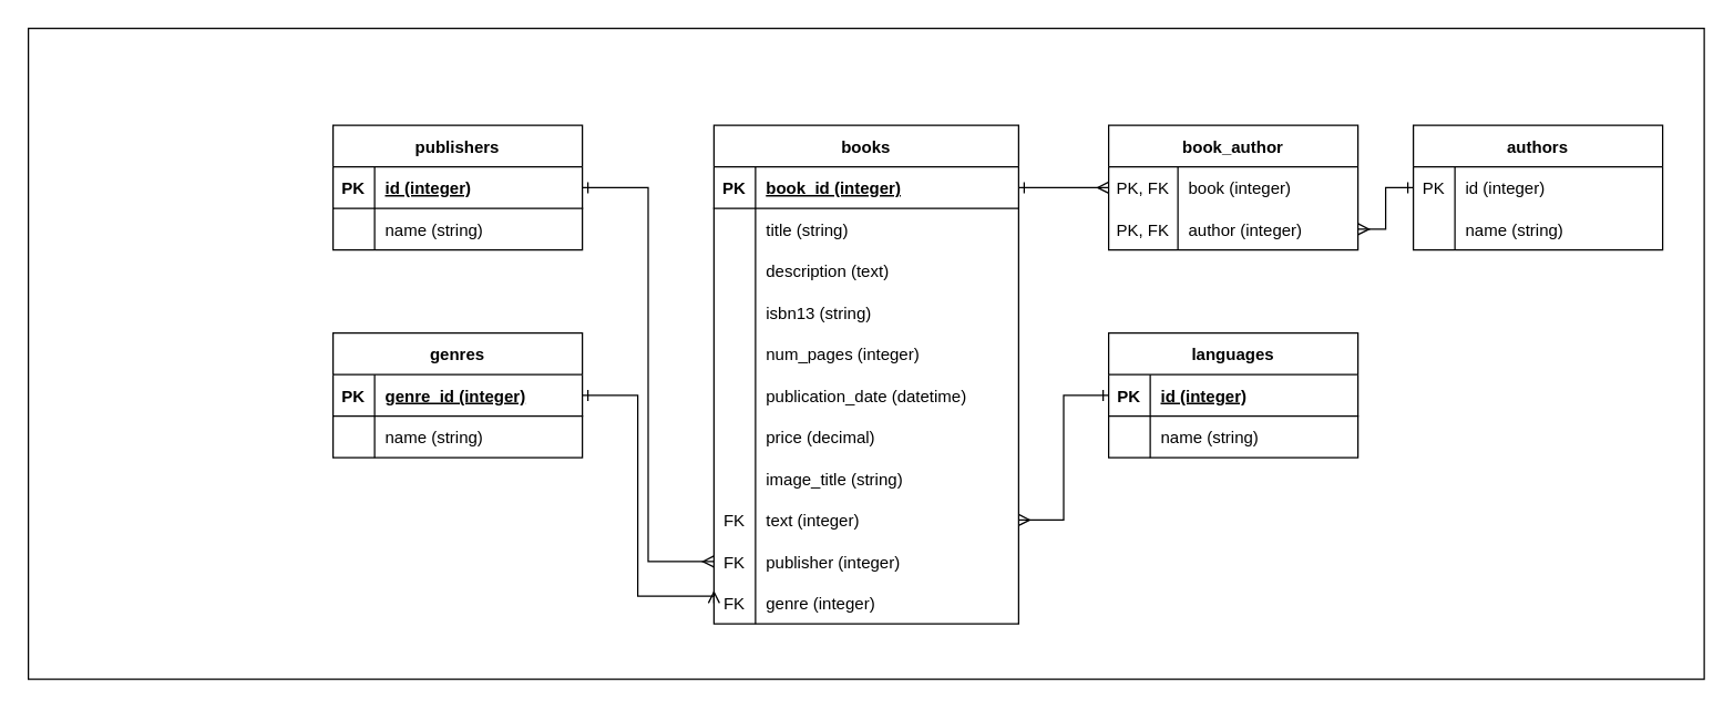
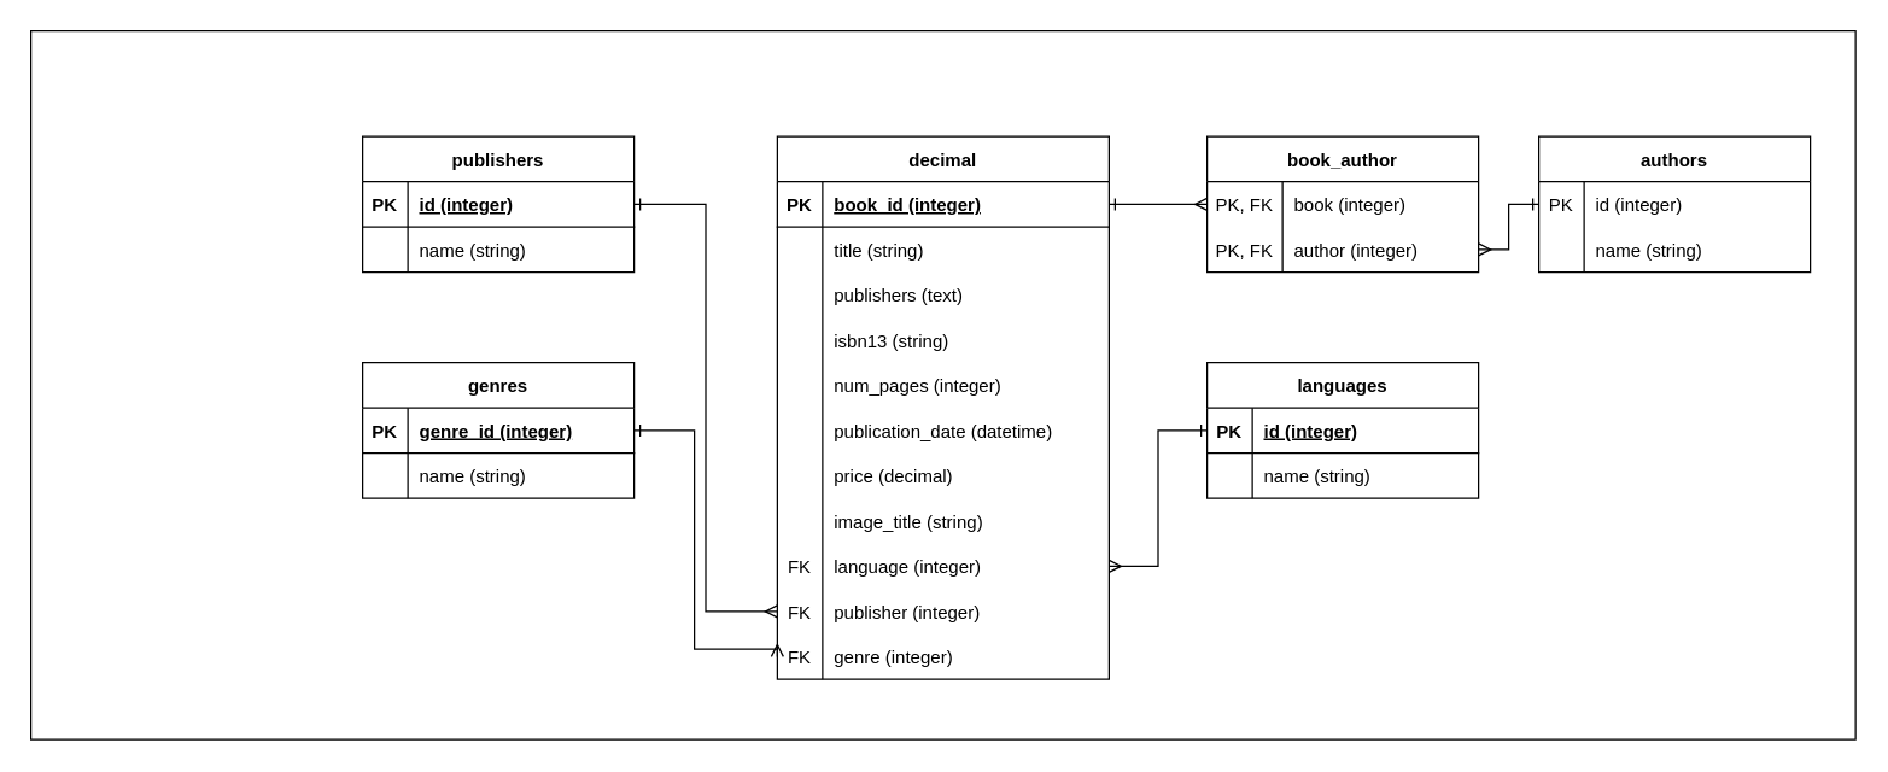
  <mxCell id="0" />
  <mxCell id="1" parent="0" />
  <mxCell id="2" value="" style="rounded=0;whiteSpace=wrap;html=1;" parent="1" vertex="1"><mxGeometry x="20" y="20" width="1210" height="470" as="geometry" /></mxCell>
- <mxCell id="3" value="books" style="shape=table;startSize=30;container=1;collapsible=1;childLayout=tableLayout;fixedRows=1;rowLines=0;fontStyle=1;align=center;resizeLast=1;" parent="1" vertex="1"><mxGeometry x="515" y="90" width="220" height="360" as="geometry" /></mxCell>
+ <mxCell id="3" value="decimal" style="shape=table;startSize=30;container=1;collapsible=1;childLayout=tableLayout;fixedRows=1;rowLines=0;fontStyle=1;align=center;resizeLast=1;" parent="1" vertex="1"><mxGeometry x="515" y="90" width="220" height="360" as="geometry" /></mxCell>
  <mxCell id="4" value="" style="shape=tableRow;horizontal=0;startSize=0;swimlaneHead=0;swimlaneBody=0;fillColor=none;collapsible=0;dropTarget=0;points=[[0,0.5],[1,0.5]];portConstraint=eastwest;top=0;left=0;right=0;bottom=1;" parent="3" vertex="1"><mxGeometry y="30" width="220" height="30" as="geometry" /></mxCell>
  <mxCell id="5" value="PK" style="shape=partialRectangle;connectable=0;fillColor=none;top=0;left=0;bottom=0;right=0;fontStyle=1;overflow=hidden;" parent="4" vertex="1"><mxGeometry width="30" height="30" as="geometry"><mxRectangle width="30" height="30" as="alternateBounds" /></mxGeometry></mxCell>
  <mxCell id="6" value="book_id (integer)" style="shape=partialRectangle;connectable=0;fillColor=none;top=0;left=0;bottom=0;right=0;align=left;spacingLeft=6;fontStyle=5;overflow=hidden;" parent="4" vertex="1"><mxGeometry x="30" width="190" height="30" as="geometry"><mxRectangle width="190" height="30" as="alternateBounds" /></mxGeometry></mxCell>
  <mxCell id="7" value="" style="shape=tableRow;horizontal=0;startSize=0;swimlaneHead=0;swimlaneBody=0;fillColor=none;collapsible=0;dropTarget=0;points=[[0,0.5],[1,0.5]];portConstraint=eastwest;top=0;left=0;right=0;bottom=0;" parent="3" vertex="1"><mxGeometry y="60" width="220" height="30" as="geometry" /></mxCell>
  <mxCell id="8" value="" style="shape=partialRectangle;connectable=0;fillColor=none;top=0;left=0;bottom=0;right=0;editable=1;overflow=hidden;" parent="7" vertex="1"><mxGeometry width="30" height="30" as="geometry"><mxRectangle width="30" height="30" as="alternateBounds" /></mxGeometry></mxCell>
  <mxCell id="9" value="title (string)" style="shape=partialRectangle;connectable=0;fillColor=none;top=0;left=0;bottom=0;right=0;align=left;spacingLeft=6;overflow=hidden;" parent="7" vertex="1"><mxGeometry x="30" width="190" height="30" as="geometry"><mxRectangle width="190" height="30" as="alternateBounds" /></mxGeometry></mxCell>
  <mxCell id="10" value="" style="shape=tableRow;horizontal=0;startSize=0;swimlaneHead=0;swimlaneBody=0;fillColor=none;collapsible=0;dropTarget=0;points=[[0,0.5],[1,0.5]];portConstraint=eastwest;top=0;left=0;right=0;bottom=0;" parent="3" vertex="1"><mxGeometry y="90" width="220" height="30" as="geometry" /></mxCell>
  <mxCell id="11" value="" style="shape=partialRectangle;connectable=0;fillColor=none;top=0;left=0;bottom=0;right=0;editable=1;overflow=hidden;" parent="10" vertex="1"><mxGeometry width="30" height="30" as="geometry"><mxRectangle width="30" height="30" as="alternateBounds" /></mxGeometry></mxCell>
- <mxCell id="12" value="description (text)" style="shape=partialRectangle;connectable=0;fillColor=none;top=0;left=0;bottom=0;right=0;align=left;spacingLeft=6;overflow=hidden;" parent="10" vertex="1"><mxGeometry x="30" width="190" height="30" as="geometry"><mxRectangle width="190" height="30" as="alternateBounds" /></mxGeometry></mxCell>
+ <mxCell id="12" value="publishers (text)" style="shape=partialRectangle;connectable=0;fillColor=none;top=0;left=0;bottom=0;right=0;align=left;spacingLeft=6;overflow=hidden;" parent="10" vertex="1"><mxGeometry x="30" width="190" height="30" as="geometry"><mxRectangle width="190" height="30" as="alternateBounds" /></mxGeometry></mxCell>
  <mxCell id="13" value="" style="shape=tableRow;horizontal=0;startSize=0;swimlaneHead=0;swimlaneBody=0;fillColor=none;collapsible=0;dropTarget=0;points=[[0,0.5],[1,0.5]];portConstraint=eastwest;top=0;left=0;right=0;bottom=0;" parent="3" vertex="1"><mxGeometry y="120" width="220" height="30" as="geometry" /></mxCell>
  <mxCell id="14" value="" style="shape=partialRectangle;connectable=0;fillColor=none;top=0;left=0;bottom=0;right=0;editable=1;overflow=hidden;" parent="13" vertex="1"><mxGeometry width="30" height="30" as="geometry"><mxRectangle width="30" height="30" as="alternateBounds" /></mxGeometry></mxCell>
  <mxCell id="15" value="isbn13 (string)" style="shape=partialRectangle;connectable=0;fillColor=none;top=0;left=0;bottom=0;right=0;align=left;spacingLeft=6;overflow=hidden;" parent="13" vertex="1"><mxGeometry x="30" width="190" height="30" as="geometry"><mxRectangle width="190" height="30" as="alternateBounds" /></mxGeometry></mxCell>
  <mxCell id="16" value="" style="shape=tableRow;horizontal=0;startSize=0;swimlaneHead=0;swimlaneBody=0;fillColor=none;collapsible=0;dropTarget=0;points=[[0,0.5],[1,0.5]];portConstraint=eastwest;top=0;left=0;right=0;bottom=0;" parent="3" vertex="1"><mxGeometry y="150" width="220" height="30" as="geometry" /></mxCell>
  <mxCell id="17" value="" style="shape=partialRectangle;connectable=0;fillColor=none;top=0;left=0;bottom=0;right=0;editable=1;overflow=hidden;" parent="16" vertex="1"><mxGeometry width="30" height="30" as="geometry"><mxRectangle width="30" height="30" as="alternateBounds" /></mxGeometry></mxCell>
  <mxCell id="18" value="num_pages (integer)" style="shape=partialRectangle;connectable=0;fillColor=none;top=0;left=0;bottom=0;right=0;align=left;spacingLeft=6;overflow=hidden;" parent="16" vertex="1"><mxGeometry x="30" width="190" height="30" as="geometry"><mxRectangle width="190" height="30" as="alternateBounds" /></mxGeometry></mxCell>
  <mxCell id="19" value="" style="shape=tableRow;horizontal=0;startSize=0;swimlaneHead=0;swimlaneBody=0;fillColor=none;collapsible=0;dropTarget=0;points=[[0,0.5],[1,0.5]];portConstraint=eastwest;top=0;left=0;right=0;bottom=0;" parent="3" vertex="1"><mxGeometry y="180" width="220" height="30" as="geometry" /></mxCell>
  <mxCell id="20" value="" style="shape=partialRectangle;connectable=0;fillColor=none;top=0;left=0;bottom=0;right=0;editable=1;overflow=hidden;" parent="19" vertex="1"><mxGeometry width="30" height="30" as="geometry"><mxRectangle width="30" height="30" as="alternateBounds" /></mxGeometry></mxCell>
  <mxCell id="21" value="publication_date (datetime)" style="shape=partialRectangle;connectable=0;fillColor=none;top=0;left=0;bottom=0;right=0;align=left;spacingLeft=6;overflow=hidden;" parent="19" vertex="1"><mxGeometry x="30" width="190" height="30" as="geometry"><mxRectangle width="190" height="30" as="alternateBounds" /></mxGeometry></mxCell>
  <mxCell id="22" value="" style="shape=tableRow;horizontal=0;startSize=0;swimlaneHead=0;swimlaneBody=0;fillColor=none;collapsible=0;dropTarget=0;points=[[0,0.5],[1,0.5]];portConstraint=eastwest;top=0;left=0;right=0;bottom=0;" parent="3" vertex="1"><mxGeometry y="210" width="220" height="30" as="geometry" /></mxCell>
  <mxCell id="23" value="" style="shape=partialRectangle;connectable=0;fillColor=none;top=0;left=0;bottom=0;right=0;editable=1;overflow=hidden;" parent="22" vertex="1"><mxGeometry width="30" height="30" as="geometry"><mxRectangle width="30" height="30" as="alternateBounds" /></mxGeometry></mxCell>
  <mxCell id="24" value="price (decimal)" style="shape=partialRectangle;connectable=0;fillColor=none;top=0;left=0;bottom=0;right=0;align=left;spacingLeft=6;overflow=hidden;" parent="22" vertex="1"><mxGeometry x="30" width="190" height="30" as="geometry"><mxRectangle width="190" height="30" as="alternateBounds" /></mxGeometry></mxCell>
  <mxCell id="25" value="" style="shape=tableRow;horizontal=0;startSize=0;swimlaneHead=0;swimlaneBody=0;fillColor=none;collapsible=0;dropTarget=0;points=[[0,0.5],[1,0.5]];portConstraint=eastwest;top=0;left=0;right=0;bottom=0;" parent="3" vertex="1"><mxGeometry y="240" width="220" height="30" as="geometry" /></mxCell>
  <mxCell id="26" value="" style="shape=partialRectangle;connectable=0;fillColor=none;top=0;left=0;bottom=0;right=0;editable=1;overflow=hidden;" parent="25" vertex="1"><mxGeometry width="30" height="30" as="geometry"><mxRectangle width="30" height="30" as="alternateBounds" /></mxGeometry></mxCell>
  <mxCell id="27" value="image_title (string)" style="shape=partialRectangle;connectable=0;fillColor=none;top=0;left=0;bottom=0;right=0;align=left;spacingLeft=6;overflow=hidden;" parent="25" vertex="1"><mxGeometry x="30" width="190" height="30" as="geometry"><mxRectangle width="190" height="30" as="alternateBounds" /></mxGeometry></mxCell>
  <mxCell id="28" value="" style="shape=tableRow;horizontal=0;startSize=0;swimlaneHead=0;swimlaneBody=0;fillColor=none;collapsible=0;dropTarget=0;points=[[0,0.5],[1,0.5]];portConstraint=eastwest;top=0;left=0;right=0;bottom=0;" parent="3" vertex="1"><mxGeometry y="270" width="220" height="30" as="geometry" /></mxCell>
  <mxCell id="29" value="FK" style="shape=partialRectangle;connectable=0;fillColor=none;top=0;left=0;bottom=0;right=0;editable=1;overflow=hidden;" parent="28" vertex="1"><mxGeometry width="30" height="30" as="geometry"><mxRectangle width="30" height="30" as="alternateBounds" /></mxGeometry></mxCell>
- <mxCell id="30" value="text (integer)" style="shape=partialRectangle;connectable=0;fillColor=none;top=0;left=0;bottom=0;right=0;align=left;spacingLeft=6;overflow=hidden;" parent="28" vertex="1"><mxGeometry x="30" width="190" height="30" as="geometry"><mxRectangle width="190" height="30" as="alternateBounds" /></mxGeometry></mxCell>
+ <mxCell id="30" value="language (integer)" style="shape=partialRectangle;connectable=0;fillColor=none;top=0;left=0;bottom=0;right=0;align=left;spacingLeft=6;overflow=hidden;" parent="28" vertex="1"><mxGeometry x="30" width="190" height="30" as="geometry"><mxRectangle width="190" height="30" as="alternateBounds" /></mxGeometry></mxCell>
  <mxCell id="31" value="" style="shape=tableRow;horizontal=0;startSize=0;swimlaneHead=0;swimlaneBody=0;fillColor=none;collapsible=0;dropTarget=0;points=[[0,0.5],[1,0.5]];portConstraint=eastwest;top=0;left=0;right=0;bottom=0;" parent="3" vertex="1"><mxGeometry y="300" width="220" height="30" as="geometry" /></mxCell>
  <mxCell id="32" value="FK" style="shape=partialRectangle;connectable=0;fillColor=none;top=0;left=0;bottom=0;right=0;editable=1;overflow=hidden;" parent="31" vertex="1"><mxGeometry width="30" height="30" as="geometry"><mxRectangle width="30" height="30" as="alternateBounds" /></mxGeometry></mxCell>
  <mxCell id="33" value="publisher (integer)" style="shape=partialRectangle;connectable=0;fillColor=none;top=0;left=0;bottom=0;right=0;align=left;spacingLeft=6;overflow=hidden;" parent="31" vertex="1"><mxGeometry x="30" width="190" height="30" as="geometry"><mxRectangle width="190" height="30" as="alternateBounds" /></mxGeometry></mxCell>
  <mxCell id="34" value="" style="shape=tableRow;horizontal=0;startSize=0;swimlaneHead=0;swimlaneBody=0;fillColor=none;collapsible=0;dropTarget=0;points=[[0,0.5],[1,0.5]];portConstraint=eastwest;top=0;left=0;right=0;bottom=0;" parent="3" vertex="1"><mxGeometry y="330" width="220" height="30" as="geometry" /></mxCell>
  <mxCell id="35" value="FK" style="shape=partialRectangle;connectable=0;fillColor=none;top=0;left=0;bottom=0;right=0;editable=1;overflow=hidden;" parent="34" vertex="1"><mxGeometry width="30" height="30" as="geometry"><mxRectangle width="30" height="30" as="alternateBounds" /></mxGeometry></mxCell>
  <mxCell id="36" value="genre (integer)" style="shape=partialRectangle;connectable=0;fillColor=none;top=0;left=0;bottom=0;right=0;align=left;spacingLeft=6;overflow=hidden;" parent="34" vertex="1"><mxGeometry x="30" width="190" height="30" as="geometry"><mxRectangle width="190" height="30" as="alternateBounds" /></mxGeometry></mxCell>
  <mxCell id="37" value="book_author" style="shape=table;startSize=30;container=1;collapsible=1;childLayout=tableLayout;fixedRows=1;rowLines=0;fontStyle=1;align=center;resizeLast=1;" parent="1" vertex="1"><mxGeometry x="800" y="90" width="180" height="90" as="geometry" /></mxCell>
  <mxCell id="38" value="" style="shape=tableRow;horizontal=0;startSize=0;swimlaneHead=0;swimlaneBody=0;fillColor=none;collapsible=0;dropTarget=0;points=[[0,0.5],[1,0.5]];portConstraint=eastwest;top=0;left=0;right=0;bottom=0;" parent="37" vertex="1"><mxGeometry y="30" width="180" height="30" as="geometry" /></mxCell>
  <mxCell id="39" value="PK, FK" style="shape=partialRectangle;connectable=0;fillColor=none;top=0;left=0;bottom=0;right=0;editable=1;overflow=hidden;" parent="38" vertex="1"><mxGeometry width="50" height="30" as="geometry"><mxRectangle width="50" height="30" as="alternateBounds" /></mxGeometry></mxCell>
  <mxCell id="40" value="book (integer)" style="shape=partialRectangle;connectable=0;fillColor=none;top=0;left=0;bottom=0;right=0;align=left;spacingLeft=6;overflow=hidden;" parent="38" vertex="1"><mxGeometry x="50" width="130" height="30" as="geometry"><mxRectangle width="130" height="30" as="alternateBounds" /></mxGeometry></mxCell>
  <mxCell id="41" value="" style="shape=tableRow;horizontal=0;startSize=0;swimlaneHead=0;swimlaneBody=0;fillColor=none;collapsible=0;dropTarget=0;points=[[0,0.5],[1,0.5]];portConstraint=eastwest;top=0;left=0;right=0;bottom=0;" parent="37" vertex="1"><mxGeometry y="60" width="180" height="30" as="geometry" /></mxCell>
  <mxCell id="42" value="PK, FK" style="shape=partialRectangle;connectable=0;fillColor=none;top=0;left=0;bottom=0;right=0;editable=1;overflow=hidden;" parent="41" vertex="1"><mxGeometry width="50" height="30" as="geometry"><mxRectangle width="50" height="30" as="alternateBounds" /></mxGeometry></mxCell>
  <mxCell id="43" value="author (integer)" style="shape=partialRectangle;connectable=0;fillColor=none;top=0;left=0;bottom=0;right=0;align=left;spacingLeft=6;overflow=hidden;" parent="41" vertex="1"><mxGeometry x="50" width="130" height="30" as="geometry"><mxRectangle width="130" height="30" as="alternateBounds" /></mxGeometry></mxCell>
  <mxCell id="44" value="authors" style="shape=table;startSize=30;container=1;collapsible=1;childLayout=tableLayout;fixedRows=1;rowLines=0;fontStyle=1;align=center;resizeLast=1;" parent="1" vertex="1"><mxGeometry x="1020" y="90" width="180" height="90" as="geometry" /></mxCell>
  <mxCell id="45" value="" style="shape=tableRow;horizontal=0;startSize=0;swimlaneHead=0;swimlaneBody=0;fillColor=none;collapsible=0;dropTarget=0;points=[[0,0.5],[1,0.5]];portConstraint=eastwest;top=0;left=0;right=0;bottom=0;" parent="44" vertex="1"><mxGeometry y="30" width="180" height="30" as="geometry" /></mxCell>
  <mxCell id="46" value="PK" style="shape=partialRectangle;connectable=0;fillColor=none;top=0;left=0;bottom=0;right=0;editable=1;overflow=hidden;" parent="45" vertex="1"><mxGeometry width="30" height="30" as="geometry"><mxRectangle width="30" height="30" as="alternateBounds" /></mxGeometry></mxCell>
  <mxCell id="47" value="id (integer)" style="shape=partialRectangle;connectable=0;fillColor=none;top=0;left=0;bottom=0;right=0;align=left;spacingLeft=6;overflow=hidden;" parent="45" vertex="1"><mxGeometry x="30" width="150" height="30" as="geometry"><mxRectangle width="150" height="30" as="alternateBounds" /></mxGeometry></mxCell>
  <mxCell id="48" value="" style="shape=tableRow;horizontal=0;startSize=0;swimlaneHead=0;swimlaneBody=0;fillColor=none;collapsible=0;dropTarget=0;points=[[0,0.5],[1,0.5]];portConstraint=eastwest;top=0;left=0;right=0;bottom=0;" parent="44" vertex="1"><mxGeometry y="60" width="180" height="30" as="geometry" /></mxCell>
  <mxCell id="49" value="" style="shape=partialRectangle;connectable=0;fillColor=none;top=0;left=0;bottom=0;right=0;editable=1;overflow=hidden;" parent="48" vertex="1"><mxGeometry width="30" height="30" as="geometry"><mxRectangle width="30" height="30" as="alternateBounds" /></mxGeometry></mxCell>
  <mxCell id="50" value="name (string)" style="shape=partialRectangle;connectable=0;fillColor=none;top=0;left=0;bottom=0;right=0;align=left;spacingLeft=6;overflow=hidden;" parent="48" vertex="1"><mxGeometry x="30" width="150" height="30" as="geometry"><mxRectangle width="150" height="30" as="alternateBounds" /></mxGeometry></mxCell>
  <mxCell id="51" value="publishers" style="shape=table;startSize=30;container=1;collapsible=1;childLayout=tableLayout;fixedRows=1;rowLines=0;fontStyle=1;align=center;resizeLast=1;" parent="1" vertex="1"><mxGeometry x="240" y="90" width="180" height="90" as="geometry" /></mxCell>
  <mxCell id="52" value="" style="shape=tableRow;horizontal=0;startSize=0;swimlaneHead=0;swimlaneBody=0;fillColor=none;collapsible=0;dropTarget=0;points=[[0,0.5],[1,0.5]];portConstraint=eastwest;top=0;left=0;right=0;bottom=1;" parent="51" vertex="1"><mxGeometry y="30" width="180" height="30" as="geometry" /></mxCell>
  <mxCell id="53" value="PK" style="shape=partialRectangle;connectable=0;fillColor=none;top=0;left=0;bottom=0;right=0;fontStyle=1;overflow=hidden;" parent="52" vertex="1"><mxGeometry width="30" height="30" as="geometry"><mxRectangle width="30" height="30" as="alternateBounds" /></mxGeometry></mxCell>
  <mxCell id="54" value="id (integer)" style="shape=partialRectangle;connectable=0;fillColor=none;top=0;left=0;bottom=0;right=0;align=left;spacingLeft=6;fontStyle=5;overflow=hidden;" parent="52" vertex="1"><mxGeometry x="30" width="150" height="30" as="geometry"><mxRectangle width="150" height="30" as="alternateBounds" /></mxGeometry></mxCell>
  <mxCell id="55" value="" style="shape=tableRow;horizontal=0;startSize=0;swimlaneHead=0;swimlaneBody=0;fillColor=none;collapsible=0;dropTarget=0;points=[[0,0.5],[1,0.5]];portConstraint=eastwest;top=0;left=0;right=0;bottom=0;" parent="51" vertex="1"><mxGeometry y="60" width="180" height="30" as="geometry" /></mxCell>
  <mxCell id="56" value="" style="shape=partialRectangle;connectable=0;fillColor=none;top=0;left=0;bottom=0;right=0;editable=1;overflow=hidden;" parent="55" vertex="1"><mxGeometry width="30" height="30" as="geometry"><mxRectangle width="30" height="30" as="alternateBounds" /></mxGeometry></mxCell>
  <mxCell id="57" value="name (string)" style="shape=partialRectangle;connectable=0;fillColor=none;top=0;left=0;bottom=0;right=0;align=left;spacingLeft=6;overflow=hidden;" parent="55" vertex="1"><mxGeometry x="30" width="150" height="30" as="geometry"><mxRectangle width="150" height="30" as="alternateBounds" /></mxGeometry></mxCell>
  <mxCell id="58" value="languages" style="shape=table;startSize=30;container=1;collapsible=1;childLayout=tableLayout;fixedRows=1;rowLines=0;fontStyle=1;align=center;resizeLast=1;" parent="1" vertex="1"><mxGeometry x="800" y="240" width="180" height="90" as="geometry" /></mxCell>
  <mxCell id="59" value="" style="shape=tableRow;horizontal=0;startSize=0;swimlaneHead=0;swimlaneBody=0;fillColor=none;collapsible=0;dropTarget=0;points=[[0,0.5],[1,0.5]];portConstraint=eastwest;top=0;left=0;right=0;bottom=1;" parent="58" vertex="1"><mxGeometry y="30" width="180" height="30" as="geometry" /></mxCell>
  <mxCell id="60" value="PK" style="shape=partialRectangle;connectable=0;fillColor=none;top=0;left=0;bottom=0;right=0;fontStyle=1;overflow=hidden;" parent="59" vertex="1"><mxGeometry width="30" height="30" as="geometry"><mxRectangle width="30" height="30" as="alternateBounds" /></mxGeometry></mxCell>
  <mxCell id="61" value="id (integer)" style="shape=partialRectangle;connectable=0;fillColor=none;top=0;left=0;bottom=0;right=0;align=left;spacingLeft=6;fontStyle=5;overflow=hidden;" parent="59" vertex="1"><mxGeometry x="30" width="150" height="30" as="geometry"><mxRectangle width="150" height="30" as="alternateBounds" /></mxGeometry></mxCell>
  <mxCell id="62" value="" style="shape=tableRow;horizontal=0;startSize=0;swimlaneHead=0;swimlaneBody=0;fillColor=none;collapsible=0;dropTarget=0;points=[[0,0.5],[1,0.5]];portConstraint=eastwest;top=0;left=0;right=0;bottom=0;" parent="58" vertex="1"><mxGeometry y="60" width="180" height="30" as="geometry" /></mxCell>
  <mxCell id="63" value="" style="shape=partialRectangle;connectable=0;fillColor=none;top=0;left=0;bottom=0;right=0;editable=1;overflow=hidden;" parent="62" vertex="1"><mxGeometry width="30" height="30" as="geometry"><mxRectangle width="30" height="30" as="alternateBounds" /></mxGeometry></mxCell>
  <mxCell id="64" value="name (string)" style="shape=partialRectangle;connectable=0;fillColor=none;top=0;left=0;bottom=0;right=0;align=left;spacingLeft=6;overflow=hidden;" parent="62" vertex="1"><mxGeometry x="30" width="150" height="30" as="geometry"><mxRectangle width="150" height="30" as="alternateBounds" /></mxGeometry></mxCell>
  <mxCell id="65" value="genres" style="shape=table;startSize=30;container=1;collapsible=1;childLayout=tableLayout;fixedRows=1;rowLines=0;fontStyle=1;align=center;resizeLast=1;" parent="1" vertex="1"><mxGeometry x="240" y="240" width="180" height="90" as="geometry" /></mxCell>
  <mxCell id="66" value="" style="shape=tableRow;horizontal=0;startSize=0;swimlaneHead=0;swimlaneBody=0;fillColor=none;collapsible=0;dropTarget=0;points=[[0,0.5],[1,0.5]];portConstraint=eastwest;top=0;left=0;right=0;bottom=1;" parent="65" vertex="1"><mxGeometry y="30" width="180" height="30" as="geometry" /></mxCell>
  <mxCell id="67" value="PK" style="shape=partialRectangle;connectable=0;fillColor=none;top=0;left=0;bottom=0;right=0;fontStyle=1;overflow=hidden;" parent="66" vertex="1"><mxGeometry width="30" height="30" as="geometry"><mxRectangle width="30" height="30" as="alternateBounds" /></mxGeometry></mxCell>
  <mxCell id="68" value="genre_id (integer)" style="shape=partialRectangle;connectable=0;fillColor=none;top=0;left=0;bottom=0;right=0;align=left;spacingLeft=6;fontStyle=5;overflow=hidden;" parent="66" vertex="1"><mxGeometry x="30" width="150" height="30" as="geometry"><mxRectangle width="150" height="30" as="alternateBounds" /></mxGeometry></mxCell>
  <mxCell id="69" value="" style="shape=tableRow;horizontal=0;startSize=0;swimlaneHead=0;swimlaneBody=0;fillColor=none;collapsible=0;dropTarget=0;points=[[0,0.5],[1,0.5]];portConstraint=eastwest;top=0;left=0;right=0;bottom=0;" parent="65" vertex="1"><mxGeometry y="60" width="180" height="30" as="geometry" /></mxCell>
  <mxCell id="70" value="" style="shape=partialRectangle;connectable=0;fillColor=none;top=0;left=0;bottom=0;right=0;editable=1;overflow=hidden;" parent="69" vertex="1"><mxGeometry width="30" height="30" as="geometry"><mxRectangle width="30" height="30" as="alternateBounds" /></mxGeometry></mxCell>
  <mxCell id="71" value="name (string)" style="shape=partialRectangle;connectable=0;fillColor=none;top=0;left=0;bottom=0;right=0;align=left;spacingLeft=6;overflow=hidden;" parent="69" vertex="1"><mxGeometry x="30" width="150" height="30" as="geometry"><mxRectangle width="150" height="30" as="alternateBounds" /></mxGeometry></mxCell>
  <mxCell id="72" style="edgeStyle=orthogonalEdgeStyle;rounded=0;orthogonalLoop=1;jettySize=auto;html=1;exitX=0;exitY=0.5;exitDx=0;exitDy=0;entryX=1;entryY=0.5;entryDx=0;entryDy=0;startArrow=ERone;startFill=0;endArrow=ERmany;endFill=0;" parent="1" source="45" target="41" edge="1"><mxGeometry relative="1" as="geometry" /></mxCell>
  <mxCell id="73" style="edgeStyle=orthogonalEdgeStyle;rounded=0;orthogonalLoop=1;jettySize=auto;html=1;exitX=1;exitY=0.5;exitDx=0;exitDy=0;entryX=0;entryY=0.5;entryDx=0;entryDy=0;startArrow=ERone;startFill=0;endArrow=ERmany;endFill=0;" parent="1" source="4" target="38" edge="1"><mxGeometry relative="1" as="geometry" /></mxCell>
  <mxCell id="74" style="edgeStyle=orthogonalEdgeStyle;rounded=0;orthogonalLoop=1;jettySize=auto;html=1;exitX=0;exitY=0.5;exitDx=0;exitDy=0;entryX=1;entryY=0.5;entryDx=0;entryDy=0;startArrow=ERone;startFill=0;endArrow=ERmany;endFill=0;" parent="1" source="59" target="28" edge="1"><mxGeometry relative="1" as="geometry" /></mxCell>
  <mxCell id="75" style="edgeStyle=orthogonalEdgeStyle;rounded=0;orthogonalLoop=1;jettySize=auto;html=1;exitX=1;exitY=0.5;exitDx=0;exitDy=0;entryX=0;entryY=0.5;entryDx=0;entryDy=0;startArrow=ERone;startFill=0;endArrow=ERmany;endFill=0;" parent="1" source="66" target="34" edge="1"><mxGeometry relative="1" as="geometry"><Array as="points"><mxPoint x="460" y="285" /><mxPoint x="460" y="430" /><mxPoint x="515" y="430" /></Array></mxGeometry></mxCell>
  <mxCell id="76" style="edgeStyle=orthogonalEdgeStyle;rounded=0;orthogonalLoop=1;jettySize=auto;html=1;exitX=1;exitY=0.5;exitDx=0;exitDy=0;entryX=0;entryY=0.5;entryDx=0;entryDy=0;startArrow=ERone;startFill=0;endArrow=ERmany;endFill=0;" parent="1" source="52" target="31" edge="1"><mxGeometry relative="1" as="geometry" /></mxCell>
